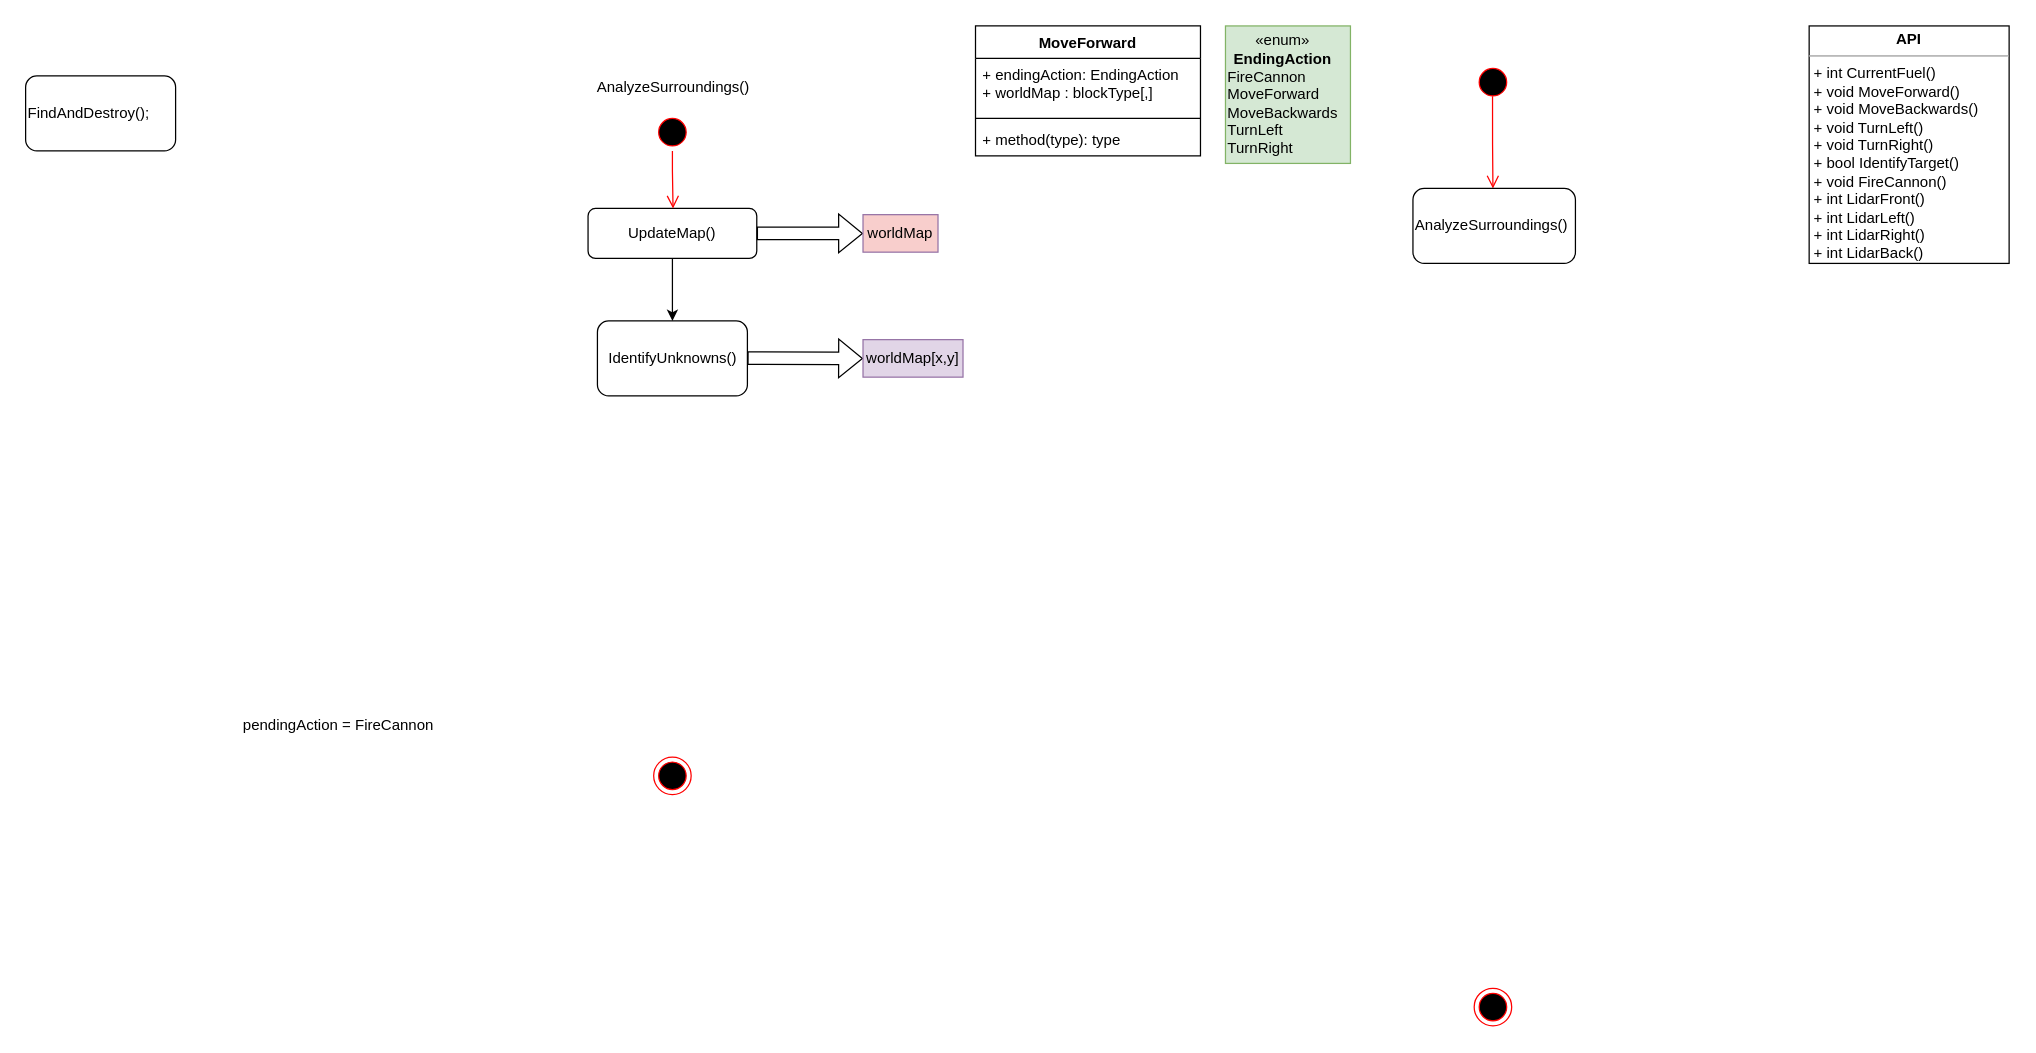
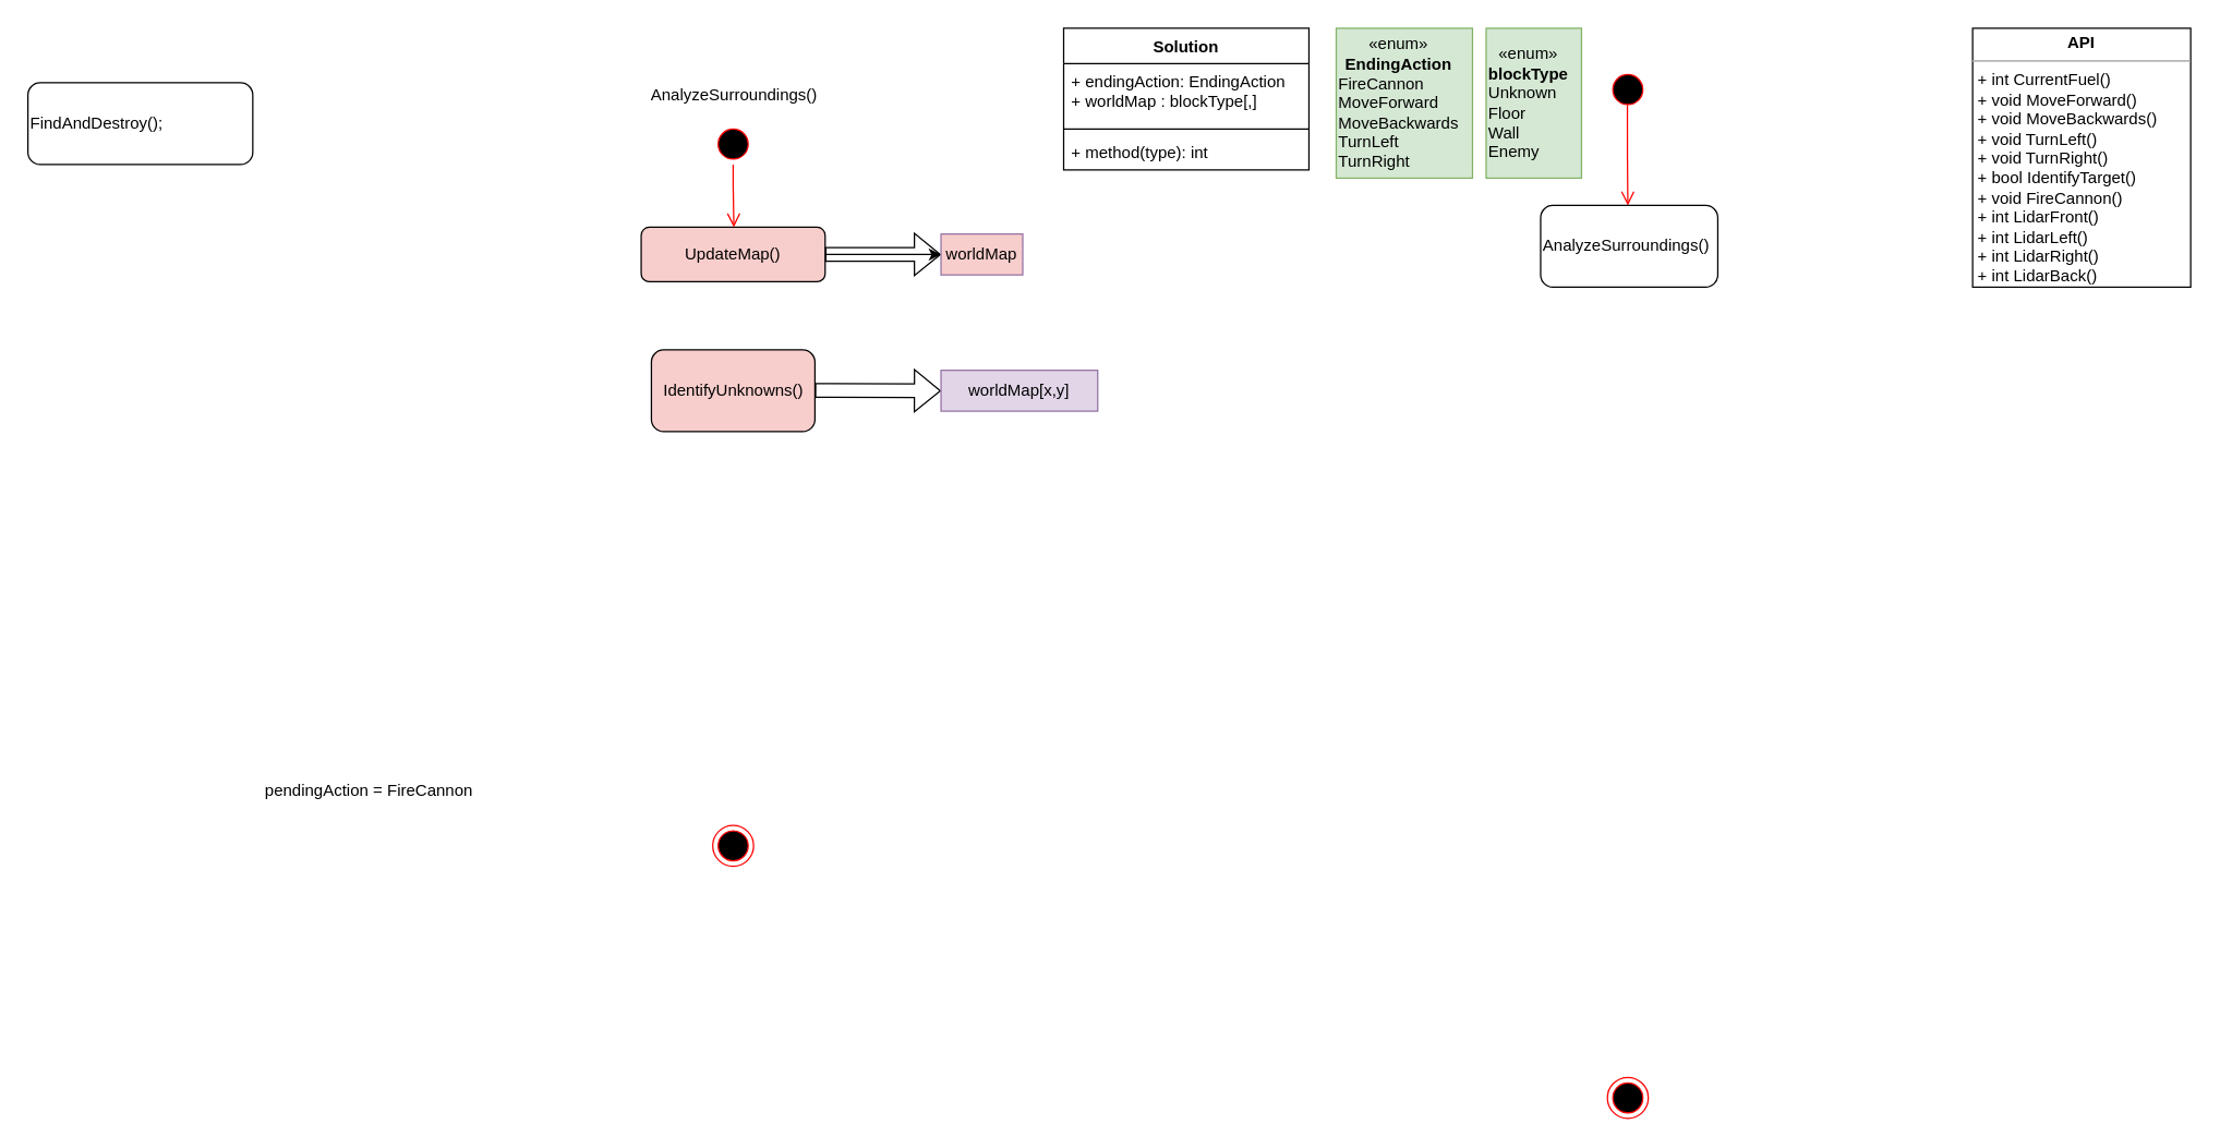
  <mxCell id="0" />
  <mxCell id="1" parent="0" />
  <mxCell id="2" value="" style="ellipse;html=1;shape=endState;fillColor=#000000;strokeColor=#ff0000;" vertex="1" parent="1"><mxGeometry x="1179" y="790" width="30" height="30" as="geometry" /></mxCell>
  <mxCell id="3" value="" style="ellipse;html=1;shape=startState;fillColor=#000000;strokeColor=#ff0000;" vertex="1" parent="1"><mxGeometry x="1179" y="50" width="30" height="30" as="geometry" /></mxCell>
  <mxCell id="4" value="" style="edgeStyle=orthogonalEdgeStyle;html=1;verticalAlign=bottom;endArrow=open;endSize=8;strokeColor=#ff0000;rounded=0;exitX=0.489;exitY=0.874;exitDx=0;exitDy=0;exitPerimeter=0;entryX=0.5;entryY=0;entryDx=0;entryDy=0;" edge="1" source="3" parent="1"><mxGeometry relative="1" as="geometry"><mxPoint x="1194" y="150" as="targetPoint" /><Array as="points" /></mxGeometry></mxCell>
  <mxCell id="5" value="&lt;p style=&quot;margin: 0px ; margin-top: 4px ; text-align: center&quot;&gt;&lt;b&gt;API&lt;/b&gt;&lt;/p&gt;&lt;hr size=&quot;1&quot;&gt;&lt;p style=&quot;margin: 0px ; margin-left: 4px&quot;&gt;+ int CurrentFuel()&lt;/p&gt;&lt;p style=&quot;margin: 0px ; margin-left: 4px&quot;&gt;+ void MoveForward()&lt;br&gt;&lt;/p&gt;&lt;p style=&quot;margin: 0px ; margin-left: 4px&quot;&gt;+ void MoveBackwards()&lt;br&gt;&lt;/p&gt;&lt;p style=&quot;margin: 0px ; margin-left: 4px&quot;&gt;+ void TurnLeft()&lt;br&gt;&lt;/p&gt;&lt;p style=&quot;margin: 0px ; margin-left: 4px&quot;&gt;+ void TurnRight()&lt;br&gt;&lt;/p&gt;&lt;p style=&quot;margin: 0px ; margin-left: 4px&quot;&gt;+ bool IdentifyTarget()&lt;br&gt;&lt;/p&gt;&lt;p style=&quot;margin: 0px ; margin-left: 4px&quot;&gt;+ void FireCannon()&lt;br&gt;&lt;/p&gt;&lt;p style=&quot;margin: 0px ; margin-left: 4px&quot;&gt;+ int LidarFront()&lt;br&gt;&lt;/p&gt;&lt;p style=&quot;margin: 0px ; margin-left: 4px&quot;&gt;+ int LidarLeft()&lt;br&gt;&lt;/p&gt;&lt;p style=&quot;margin: 0px ; margin-left: 4px&quot;&gt;+ int LidarRight()&lt;br&gt;&lt;/p&gt;&lt;p style=&quot;margin: 0px ; margin-left: 4px&quot;&gt;+ int LidarBack()&lt;br&gt;&lt;/p&gt;" style="verticalAlign=top;align=left;overflow=fill;fontSize=12;fontFamily=Helvetica;html=1;" vertex="1" parent="1"><mxGeometry x="1447" width="160" height="190" as="geometry" y="20" /></mxCell>
  <mxCell id="6" value="AnalyzeSurroundings()" style="rounded=1;whiteSpace=wrap;html=1;align=left;" vertex="1" parent="1"><mxGeometry x="1130" y="150" width="130" height="60" as="geometry" /></mxCell>
- <mxCell id="7" value="FindAndDestroy();" style="rounded=1;whiteSpace=wrap;html=1;align=left;" vertex="1" parent="1"><mxGeometry x="20" y="60" width="120" height="60" as="geometry" /></mxCell>
- <mxCell id="8" value="MoveForward" style="swimlane;fontStyle=1;align=center;verticalAlign=top;childLayout=stackLayout;horizontal=1;startSize=26;horizontalStack=0;resizeParent=1;resizeParentMax=0;resizeLast=0;collapsible=1;marginBottom=0;" vertex="1" parent="1"><mxGeometry width="180" height="104" as="geometry" x="780" y="20"><mxRectangle width="80" height="26" as="alternateBounds" /></mxGeometry></mxCell>
+ <mxCell id="7" value="FindAndDestroy();" style="rounded=1;whiteSpace=wrap;html=1;align=left;" vertex="1" parent="1"><mxGeometry x="20" y="60" width="165" height="60" as="geometry" /></mxCell>
+ <mxCell id="8" value="Solution" style="swimlane;fontStyle=1;align=center;verticalAlign=top;childLayout=stackLayout;horizontal=1;startSize=26;horizontalStack=0;resizeParent=1;resizeParentMax=0;resizeLast=0;collapsible=1;marginBottom=0;" vertex="1" parent="1"><mxGeometry width="180" height="104" as="geometry" x="780" y="20"><mxRectangle width="80" height="26" as="alternateBounds" /></mxGeometry></mxCell>
  <mxCell id="9" value="+ endingAction: EndingAction&#10;+ worldMap : blockType[,]&#10;" style="text;strokeColor=none;fillColor=none;align=left;verticalAlign=top;spacingLeft=4;spacingRight=4;overflow=hidden;rotatable=0;points=[[0,0.5],[1,0.5]];portConstraint=eastwest;" vertex="1" parent="8"><mxGeometry y="26" width="180" height="44" as="geometry" /></mxCell>
  <mxCell id="10" value="" style="line;strokeWidth=1;fillColor=none;align=left;verticalAlign=middle;spacingTop=-1;spacingLeft=3;spacingRight=3;rotatable=0;labelPosition=right;points=[];portConstraint=eastwest;" vertex="1" parent="8"><mxGeometry y="70" width="180" height="8" as="geometry" /></mxCell>
- <mxCell id="11" value="+ method(type): type" style="text;strokeColor=none;fillColor=none;align=left;verticalAlign=top;spacingLeft=4;spacingRight=4;overflow=hidden;rotatable=0;points=[[0,0.5],[1,0.5]];portConstraint=eastwest;" vertex="1" parent="8"><mxGeometry y="78" width="180" height="26" as="geometry" /></mxCell>
+ <mxCell id="11" value="+ method(type): int" style="text;strokeColor=none;fillColor=none;align=left;verticalAlign=top;spacingLeft=4;spacingRight=4;overflow=hidden;rotatable=0;points=[[0,0.5],[1,0.5]];portConstraint=eastwest;" vertex="1" parent="8"><mxGeometry y="78" width="180" height="26" as="geometry" /></mxCell>
  <mxCell id="12" value="&lt;div style=&quot;text-align: center&quot;&gt;&lt;span&gt;«enum»&lt;/span&gt;&lt;/div&gt;&lt;b&gt;&lt;div style=&quot;text-align: center&quot;&gt;&lt;/div&gt;&lt;/b&gt;&lt;div style=&quot;text-align: center&quot;&gt;&lt;span&gt;&lt;b&gt;EndingAction&lt;/b&gt;&lt;/span&gt;&lt;/div&gt;&lt;div&gt;&lt;span&gt;FireCannon&lt;/span&gt;&lt;/div&gt;MoveForward&lt;br&gt;MoveBackwards&lt;br&gt;TurnLeft&lt;br&gt;TurnRight" style="html=1;align=left;fillColor=#d5e8d4;strokeColor=#82b366;" vertex="1" parent="1"><mxGeometry x="980" width="100" height="110" as="geometry" y="20" /></mxCell>
+ <mxCell id="13" value="&lt;div style=&quot;text-align: center&quot;&gt;&lt;span&gt;«enum»&lt;/span&gt;&lt;/div&gt;&lt;b&gt;&lt;div style=&quot;text-align: center&quot;&gt;&lt;b&gt;blockType&lt;/b&gt;&lt;/div&gt;&lt;/b&gt;Unknown&lt;br&gt;Floor&lt;br&gt;Wall&lt;br&gt;Enemy" style="html=1;align=left;fillColor=#d5e8d4;strokeColor=#82b366;" vertex="1" parent="1"><mxGeometry x="1090" width="70" height="110" as="geometry" y="20" /></mxCell>
  <mxCell id="14" value="" style="ellipse;html=1;shape=endState;fillColor=#000000;strokeColor=#ff0000;align=center;" vertex="1" parent="1"><mxGeometry x="522.5" y="605" width="30" height="30" as="geometry" /></mxCell>
- <mxCell id="15" value="" style="edgeStyle=orthogonalEdgeStyle;rounded=0;orthogonalLoop=1;jettySize=auto;html=1;" edge="1" parent="1" source="16" target="19"><mxGeometry relative="1" as="geometry" /></mxCell>
- <mxCell id="16" value="UpdateMap()" style="rounded=1;whiteSpace=wrap;html=1;align=center;" vertex="1" parent="1"><mxGeometry x="470" y="166" width="135" height="40" as="geometry" /></mxCell>
+ <mxCell id="15" value="" style="edgeStyle=orthogonalEdgeStyle;rounded=0;orthogonalLoop=1;jettySize=auto;html=1;" edge="1" parent="1" source="16" target="18"><mxGeometry relative="1" as="geometry" /></mxCell>
+ <mxCell id="16" value="UpdateMap()" style="rounded=1;whiteSpace=wrap;html=1;align=center;fillColor=#f8cecc;" vertex="1" parent="1"><mxGeometry x="470" y="166" width="135" height="40" as="geometry" /></mxCell>
  <mxCell id="17" value="" style="shape=flexArrow;endArrow=classic;html=1;rounded=0;exitX=1;exitY=0.5;exitDx=0;exitDy=0;" edge="1" parent="1" source="16"><mxGeometry width="50" height="50" relative="1" as="geometry"><mxPoint x="630" y="196" as="sourcePoint" /><mxPoint x="690" y="186" as="targetPoint" /></mxGeometry></mxCell>
  <mxCell id="18" value="worldMap" style="whiteSpace=wrap;html=1;align=center;fillColor=#f8cecc;strokeColor=#9673a6;" vertex="1" parent="1"><mxGeometry x="690" y="171" width="60" height="30" as="geometry" /></mxCell>
- <mxCell id="19" value="IdentifyUnknowns()" style="whiteSpace=wrap;html=1;rounded=1;" vertex="1" parent="1"><mxGeometry x="477.5" y="256" width="120" height="60" as="geometry" /></mxCell>
+ <mxCell id="19" value="IdentifyUnknowns()" style="whiteSpace=wrap;html=1;rounded=1;fillColor=#f8cecc;" vertex="1" parent="1"><mxGeometry x="477.5" y="256" width="120" height="60" as="geometry" /></mxCell>
  <mxCell id="20" value="" style="shape=flexArrow;endArrow=classic;html=1;rounded=0;exitX=1;exitY=0.5;exitDx=0;exitDy=0;entryX=0;entryY=0.5;entryDx=0;entryDy=0;" edge="1" parent="1" target="21"><mxGeometry width="50" height="50" relative="1" as="geometry"><mxPoint x="597.5" y="285.71" as="sourcePoint" /><mxPoint x="682.5" y="285.71" as="targetPoint" /></mxGeometry></mxCell>
- <mxCell id="21" value="worldMap[x,y]" style="whiteSpace=wrap;html=1;align=center;fillColor=#e1d5e7;strokeColor=#9673a6;" vertex="1" parent="1"><mxGeometry x="690" y="271" width="80" height="30" as="geometry" /></mxCell>
+ <mxCell id="21" value="worldMap[x,y]" style="whiteSpace=wrap;html=1;align=center;fillColor=#e1d5e7;strokeColor=#9673a6;" vertex="1" parent="1"><mxGeometry x="690" y="271" width="115" height="30" as="geometry" /></mxCell>
  <mxCell id="22" value="&lt;span style=&quot;text-align: left&quot;&gt;AnalyzeSurroundings()&lt;br&gt;&lt;br&gt;&lt;br&gt;&lt;br&gt;&lt;br&gt;&lt;br&gt;&lt;/span&gt;" style="ellipse;html=1;shape=startState;fillColor=#000000;strokeColor=#ff0000;align=center;" vertex="1" parent="1"><mxGeometry x="522.5" y="90" width="30" height="30" as="geometry" /></mxCell>
  <mxCell id="23" value="" style="edgeStyle=orthogonalEdgeStyle;html=1;verticalAlign=bottom;endArrow=open;endSize=8;strokeColor=#ff0000;rounded=0;" edge="1" source="22" parent="1"><mxGeometry relative="1" as="geometry"><mxPoint x="538" y="166" as="targetPoint" /><Array as="points"><mxPoint x="538" y="136" /><mxPoint x="538" y="166" /></Array></mxGeometry></mxCell>
  <mxCell id="24" value="pendingAction = FireCannon" style="text;html=1;align=center;verticalAlign=middle;resizable=0;points=[];autosize=1;strokeColor=none;fillColor=none;" vertex="1" parent="1"><mxGeometry x="185" y="570" width="170" height="20" as="geometry" /></mxCell>
